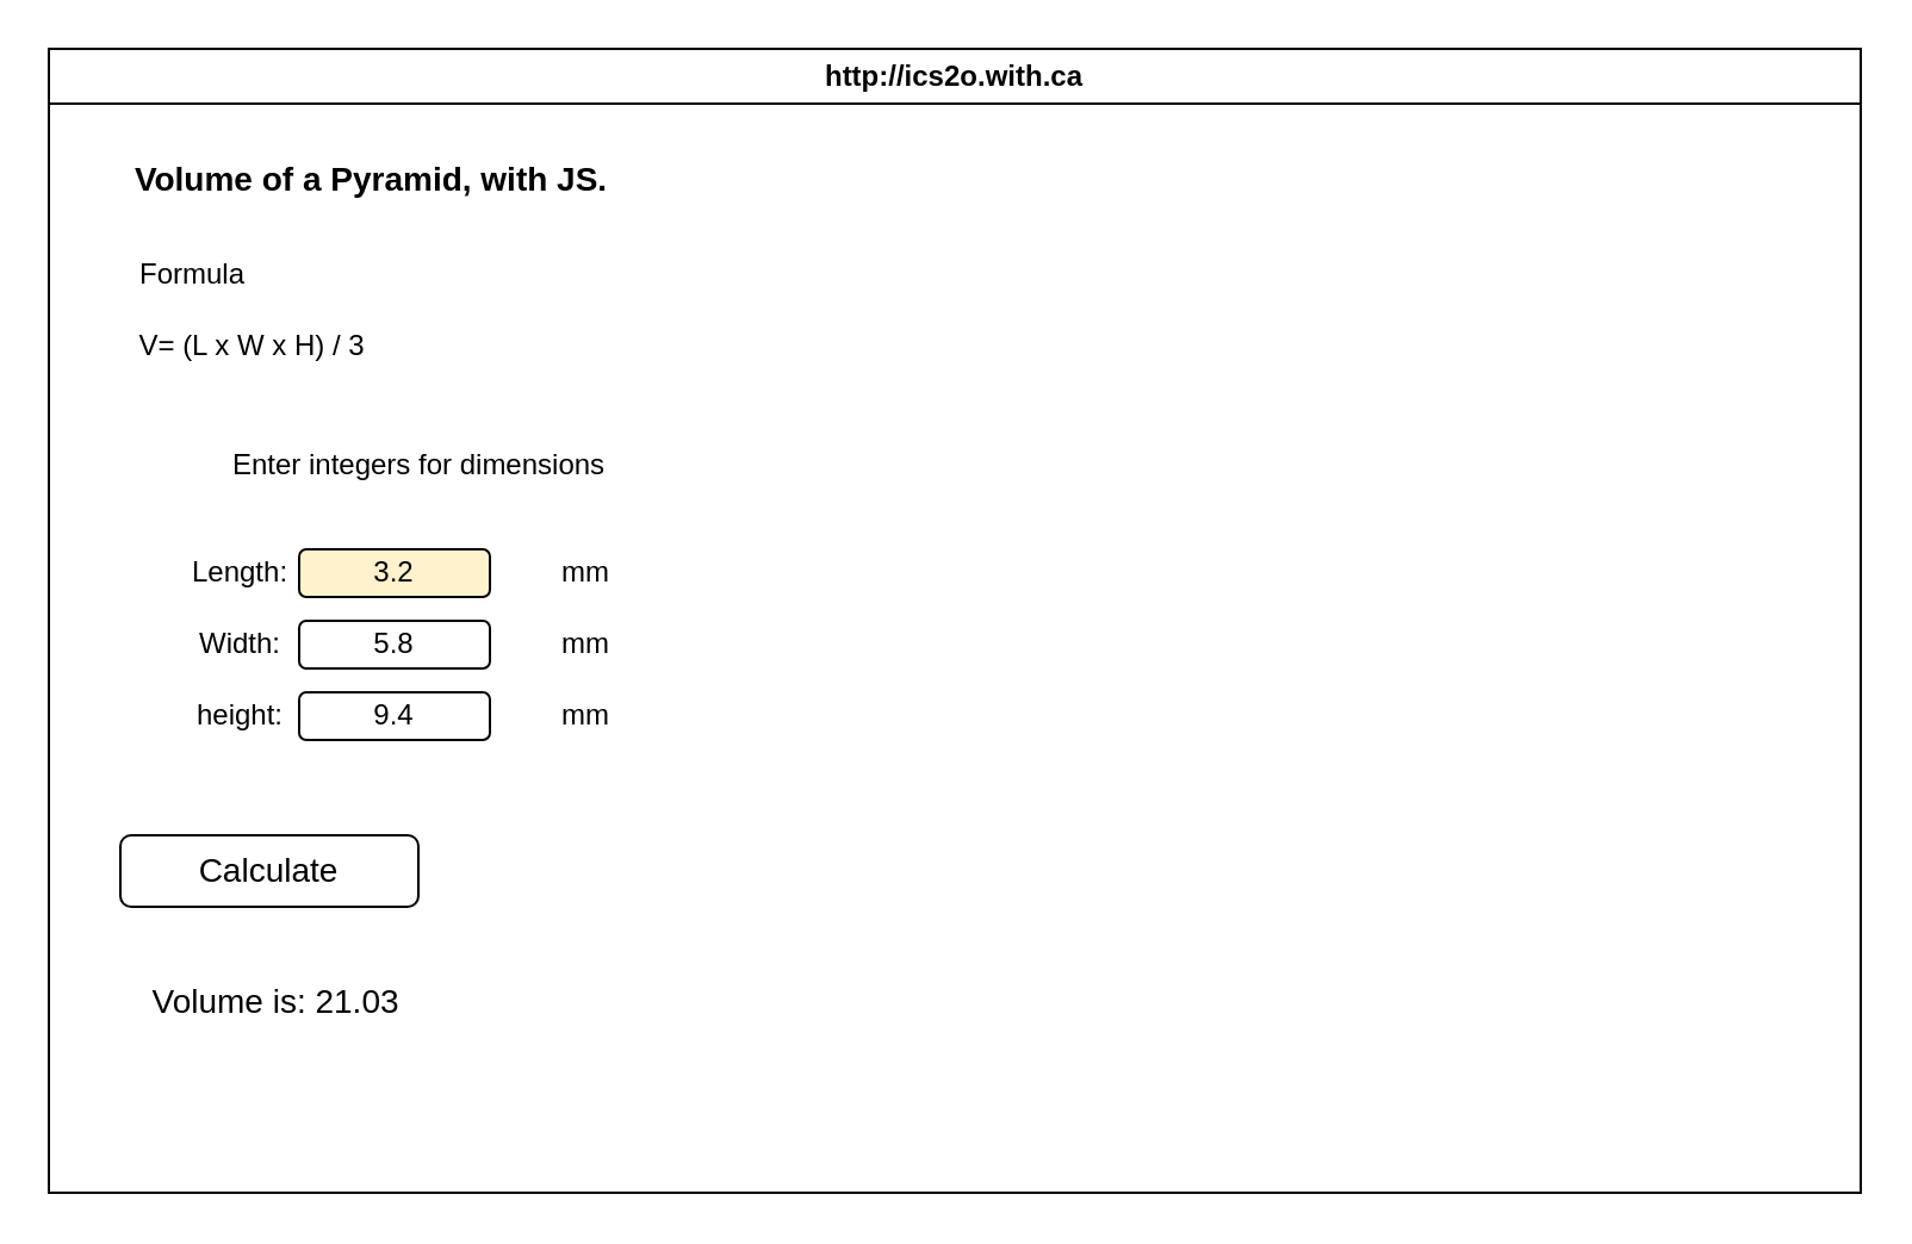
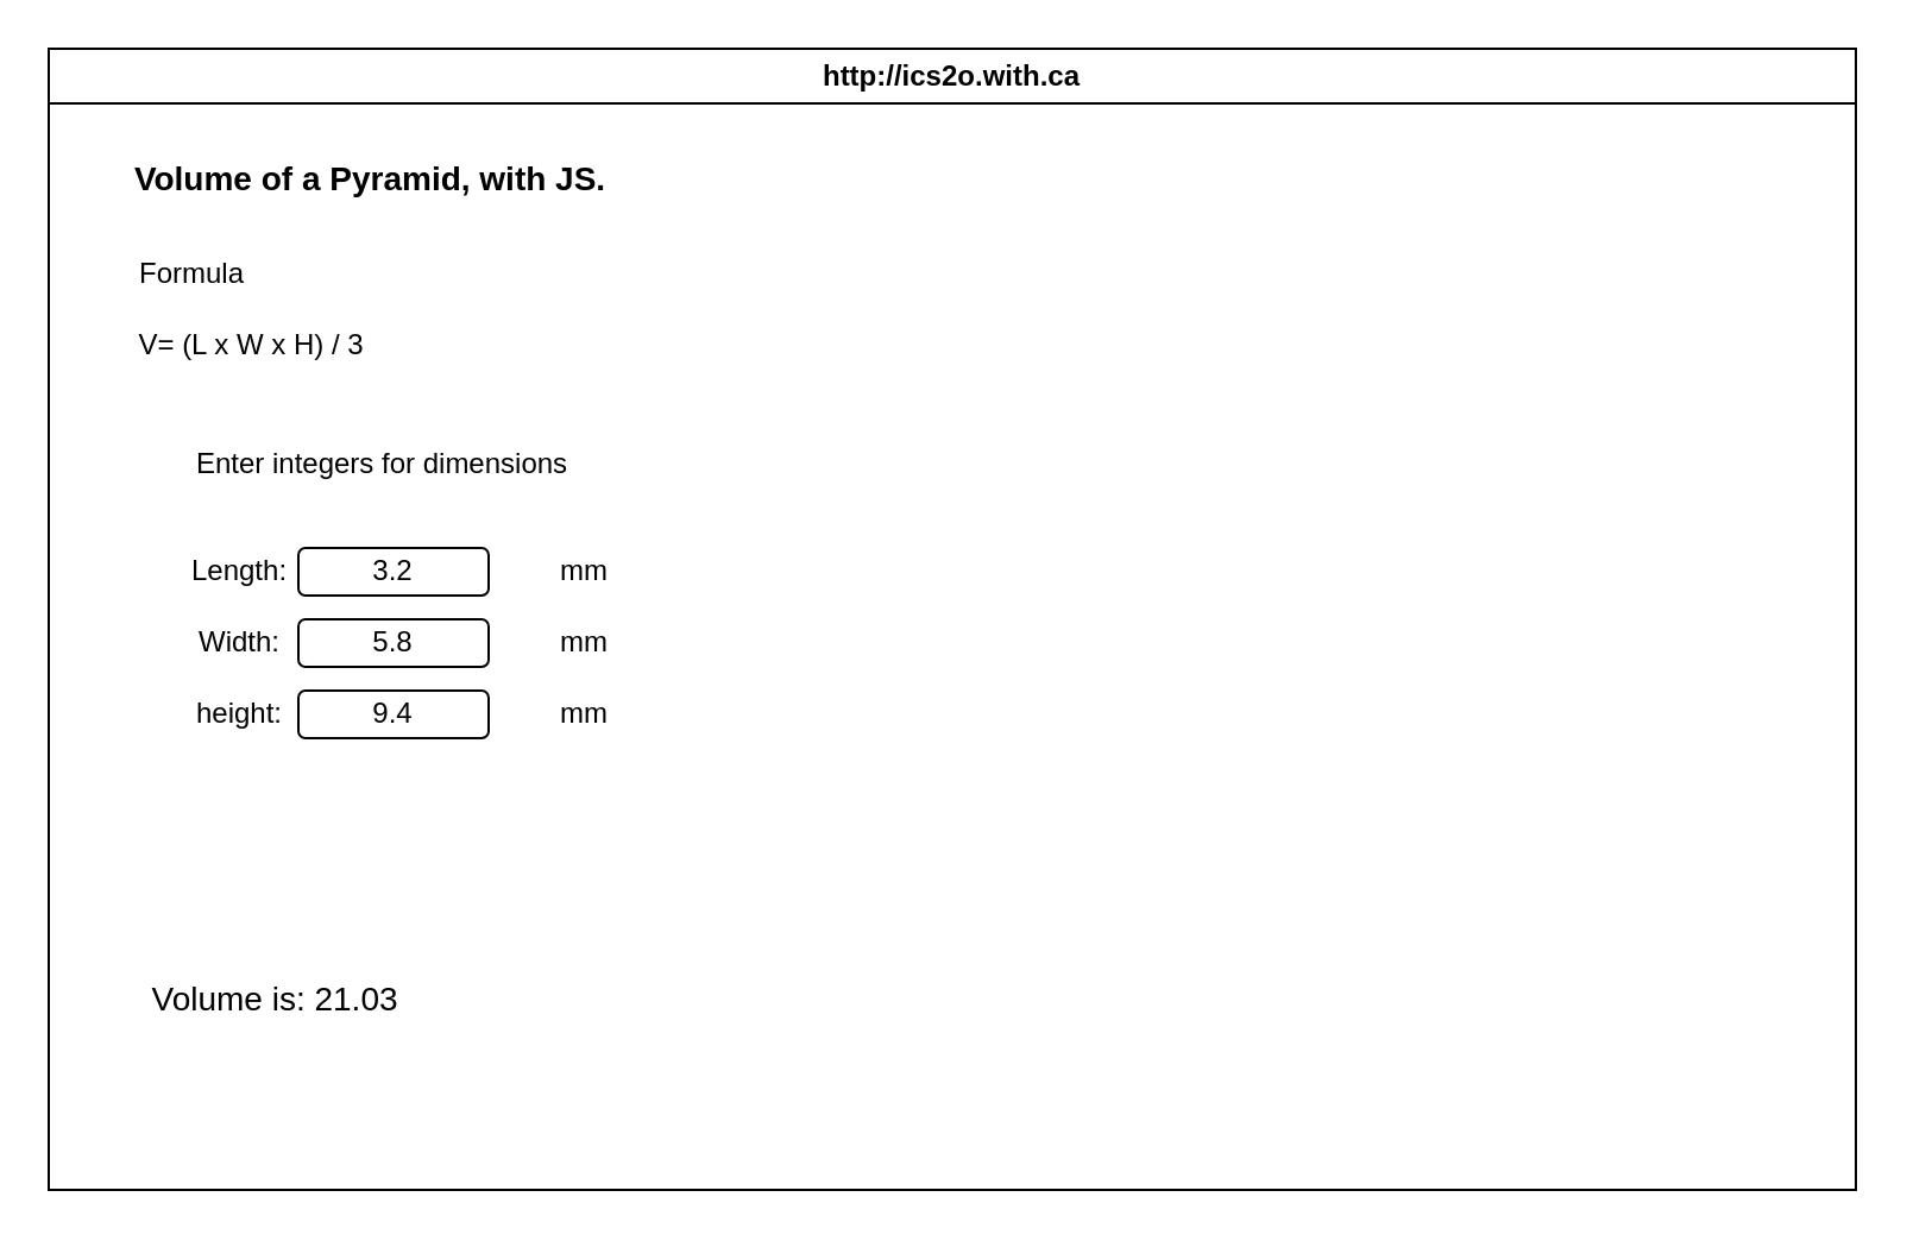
  <mxCell id="0" />
  <mxCell id="1" parent="0" />
  <mxCell id="2" value="http://ics2o.with.ca" style="swimlane;whiteSpace=wrap;html=1;" parent="1" vertex="1"><mxGeometry x="20" y="20" width="760" height="480" as="geometry" /></mxCell>
  <mxCell id="3" value="&lt;b&gt;&lt;font style=&quot;font-size: 14px;&quot;&gt;Volume of a Pyramid, with JS.&lt;/font&gt;&lt;/b&gt;" style="text;html=1;align=center;verticalAlign=middle;resizable=0;points=[];autosize=1;strokeColor=none;fillColor=none;" vertex="1" parent="2"><mxGeometry x="25" y="40" width="220" height="30" as="geometry" /></mxCell>
  <mxCell id="4" value="Formula" style="text;html=1;align=center;verticalAlign=middle;resizable=0;points=[];autosize=1;strokeColor=none;fillColor=none;" vertex="1" parent="2"><mxGeometry x="25" y="80" width="70" height="30" as="geometry" /></mxCell>
  <mxCell id="5" value="V= (L x W x H) / 3" style="text;html=1;align=center;verticalAlign=middle;resizable=0;points=[];autosize=1;strokeColor=none;fillColor=none;" vertex="1" parent="2"><mxGeometry x="25" y="110" width="120" height="30" as="geometry" /></mxCell>
- <mxCell id="6" value="Enter integers for dimensions" style="text;html=1;align=center;verticalAlign=middle;resizable=0;points=[];autosize=1;strokeColor=none;fillColor=none;" vertex="1" parent="1"><mxGeometry x="85" y="180" width="180" height="30" as="geometry" /></mxCell>
- <mxCell id="7" value="3.2" style="rounded=1;whiteSpace=wrap;html=1;fillColor=#fff2cc;" vertex="1" parent="1"><mxGeometry x="125" y="230" width="80" height="20" as="geometry" /></mxCell>
+ <mxCell id="6" value="Enter integers for dimensions" style="text;html=1;align=center;verticalAlign=middle;resizable=0;points=[];autosize=1;strokeColor=none;fillColor=none;" vertex="1" parent="1"><mxGeometry x="70" y="180" width="180" height="30" as="geometry" /></mxCell>
+ <mxCell id="7" value="3.2" style="rounded=1;whiteSpace=wrap;html=1;" vertex="1" parent="1"><mxGeometry x="125" y="230" width="80" height="20" as="geometry" /></mxCell>
  <mxCell id="8" value="5.8" style="rounded=1;whiteSpace=wrap;html=1;" vertex="1" parent="1"><mxGeometry x="125" y="260" width="80" height="20" as="geometry" /></mxCell>
  <mxCell id="9" value="9.4" style="rounded=1;whiteSpace=wrap;html=1;" vertex="1" parent="1"><mxGeometry x="125" y="290" width="80" height="20" as="geometry" /></mxCell>
  <mxCell id="10" value="mm" style="text;html=1;align=center;verticalAlign=middle;resizable=0;points=[];autosize=1;strokeColor=none;fillColor=none;" vertex="1" parent="1"><mxGeometry x="225" y="285" width="40" height="30" as="geometry" /></mxCell>
  <mxCell id="11" value="mm" style="text;html=1;align=center;verticalAlign=middle;resizable=0;points=[];autosize=1;strokeColor=none;fillColor=none;" vertex="1" parent="1"><mxGeometry x="225" y="225" width="40" height="30" as="geometry" /></mxCell>
  <mxCell id="12" value="mm" style="text;html=1;align=center;verticalAlign=middle;resizable=0;points=[];autosize=1;strokeColor=none;fillColor=none;" vertex="1" parent="1"><mxGeometry x="225" y="255" width="40" height="30" as="geometry" /></mxCell>
- <mxCell id="13" value="Calculate" style="rounded=1;whiteSpace=wrap;html=1;fontSize=14;" vertex="1" parent="1"><mxGeometry x="50" y="350" width="125" height="30" as="geometry" /></mxCell>
  <mxCell id="14" value="Volume is: 21.03" style="text;html=1;align=center;verticalAlign=middle;resizable=0;points=[];autosize=1;strokeColor=none;fillColor=none;fontSize=14;" vertex="1" parent="1"><mxGeometry x="50" y="405" width="130" height="30" as="geometry" /></mxCell>
  <mxCell id="15" value="Length:" style="text;html=1;align=center;verticalAlign=middle;resizable=0;points=[];autosize=1;strokeColor=none;fillColor=none;" vertex="1" parent="1"><mxGeometry x="70" y="225" width="60" height="30" as="geometry" /></mxCell>
  <mxCell id="16" value="Width:" style="text;html=1;align=center;verticalAlign=middle;resizable=0;points=[];autosize=1;strokeColor=none;fillColor=none;" vertex="1" parent="1"><mxGeometry x="70" y="255" width="60" height="30" as="geometry" /></mxCell>
  <mxCell id="17" value="height:" style="text;html=1;align=center;verticalAlign=middle;resizable=0;points=[];autosize=1;strokeColor=none;fillColor=none;" vertex="1" parent="1"><mxGeometry x="70" y="285" width="60" height="30" as="geometry" /></mxCell>
